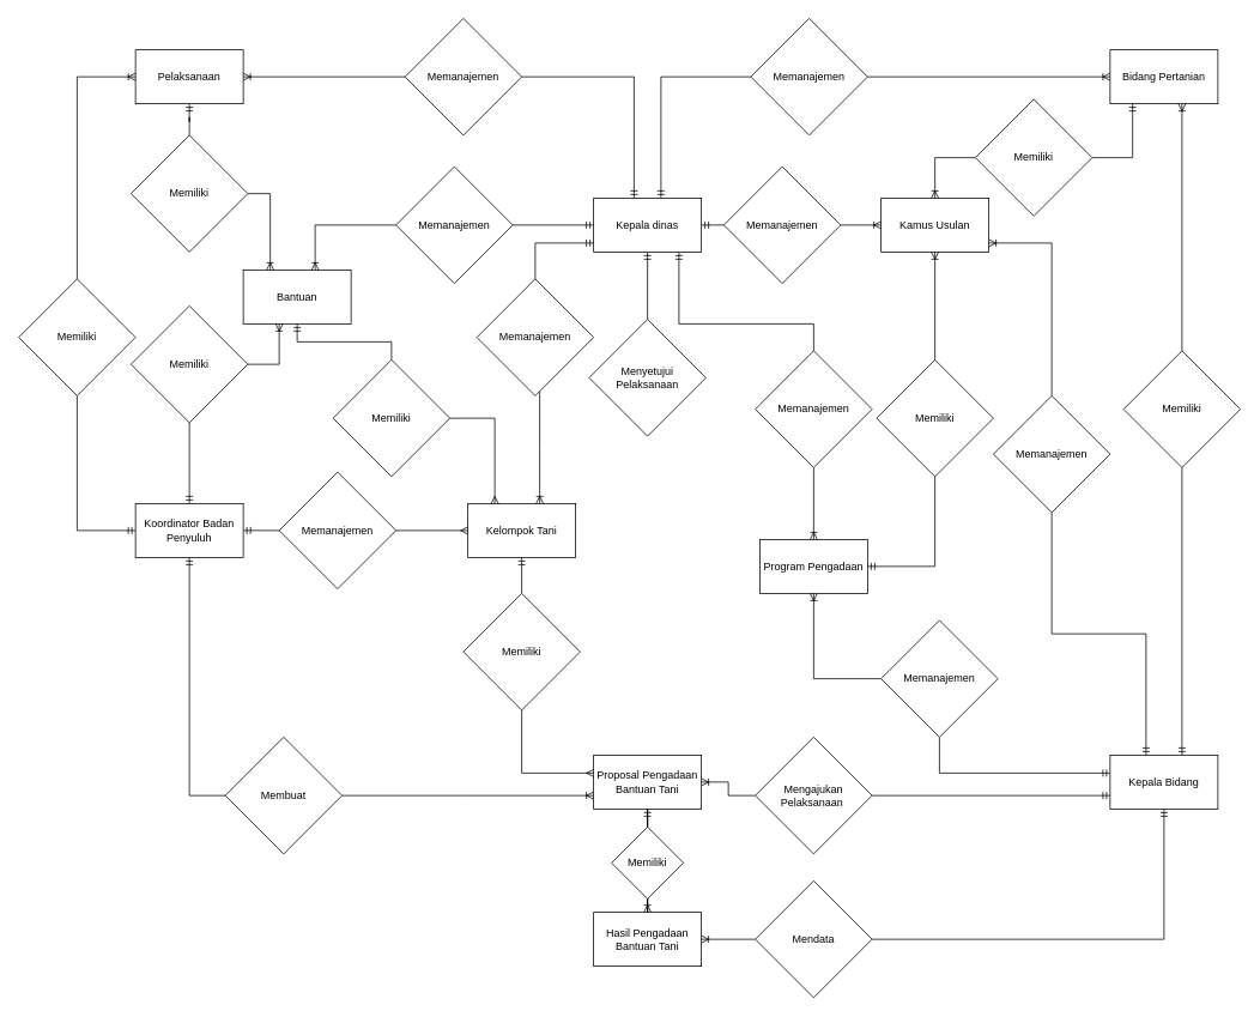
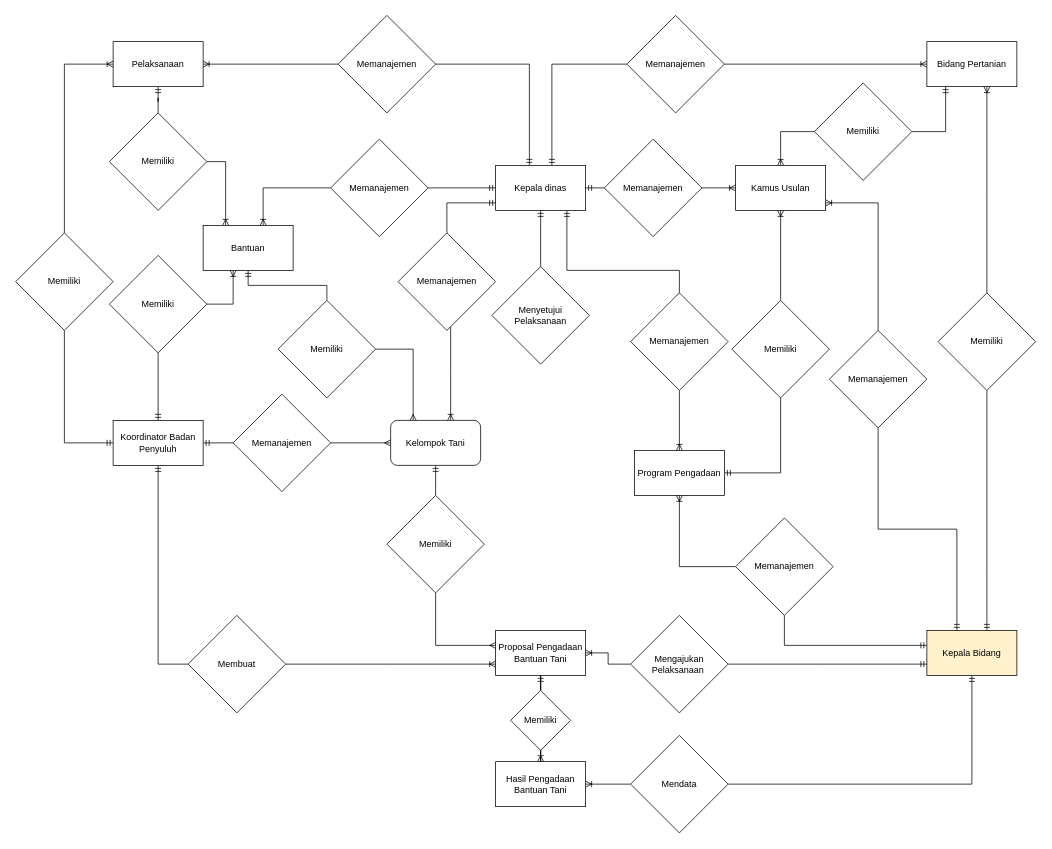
  <mxCell id="0" />
  <mxCell id="1" parent="0" />
  <mxCell id="2" style="edgeStyle=orthogonalEdgeStyle;rounded=0;orthogonalLoop=1;jettySize=auto;html=1;startArrow=ERmandOne;startFill=0;endArrow=none;endFill=0;" parent="1" source="5" target="57" edge="1"><mxGeometry relative="1" as="geometry"><Array as="points"><mxPoint x="755" y="360" /><mxPoint x="905" y="360" /></Array></mxGeometry></mxCell>
  <mxCell id="3" style="edgeStyle=orthogonalEdgeStyle;rounded=0;orthogonalLoop=1;jettySize=auto;html=1;endArrow=none;endFill=0;startArrow=ERmandOne;startFill=0;" parent="1" source="5" target="43" edge="1"><mxGeometry relative="1" as="geometry"><Array as="points"><mxPoint x="595" y="270" /></Array></mxGeometry></mxCell>
  <mxCell id="4" style="edgeStyle=orthogonalEdgeStyle;rounded=0;orthogonalLoop=1;jettySize=auto;html=1;startArrow=ERmandOne;startFill=0;endArrow=none;endFill=0;" parent="1" source="5" target="69" edge="1"><mxGeometry relative="1" as="geometry" /></mxCell>
  <mxCell id="5" value="Kepala dinas" style="rounded=0;whiteSpace=wrap;html=1;" parent="1" vertex="1"><mxGeometry x="660" y="220" width="120" height="60" as="geometry" /></mxCell>
  <mxCell id="6" style="edgeStyle=orthogonalEdgeStyle;rounded=0;orthogonalLoop=1;jettySize=auto;html=1;startArrow=ERmandOne;startFill=0;endArrow=none;endFill=0;" parent="1" source="9" target="24" edge="1"><mxGeometry relative="1" as="geometry"><Array as="points"><mxPoint x="1315" y="760" /><mxPoint x="1315" y="760" /></Array></mxGeometry></mxCell>
  <mxCell id="7" style="edgeStyle=orthogonalEdgeStyle;rounded=0;orthogonalLoop=1;jettySize=auto;html=1;endArrow=none;endFill=0;startArrow=ERmandOne;startFill=0;" parent="1" source="9" target="59" edge="1"><mxGeometry relative="1" as="geometry"><Array as="points"><mxPoint x="1045" y="860" /></Array></mxGeometry></mxCell>
  <mxCell id="8" style="edgeStyle=orthogonalEdgeStyle;rounded=0;orthogonalLoop=1;jettySize=auto;html=1;endArrow=none;endFill=0;startArrow=ERmandOne;startFill=0;" parent="1" source="9" target="63" edge="1"><mxGeometry relative="1" as="geometry"><Array as="points"><mxPoint x="1295" y="1045" /></Array></mxGeometry></mxCell>
- <mxCell id="9" value="Kepala Bidang" style="rounded=0;whiteSpace=wrap;html=1;" parent="1" vertex="1"><mxGeometry x="1235" y="840" width="120" height="60" as="geometry" /></mxCell>
+ <mxCell id="9" value="Kepala Bidang" style="rounded=0;whiteSpace=wrap;html=1;fillColor=#fff2cc;" parent="1" vertex="1"><mxGeometry x="1235" y="840" width="120" height="60" as="geometry" /></mxCell>
  <mxCell id="10" style="edgeStyle=orthogonalEdgeStyle;rounded=0;orthogonalLoop=1;jettySize=auto;html=1;startArrow=ERmandOne;startFill=0;endArrow=none;endFill=0;" parent="1" source="13" target="41" edge="1"><mxGeometry relative="1" as="geometry" /></mxCell>
  <mxCell id="11" style="edgeStyle=orthogonalEdgeStyle;rounded=0;orthogonalLoop=1;jettySize=auto;html=1;endArrow=none;endFill=0;startArrow=ERmandOne;startFill=0;" parent="1" source="13" target="28" edge="1"><mxGeometry relative="1" as="geometry"><Array as="points"><mxPoint x="85" y="590" /></Array></mxGeometry></mxCell>
  <mxCell id="12" style="edgeStyle=orthogonalEdgeStyle;rounded=0;orthogonalLoop=1;jettySize=auto;html=1;endArrow=none;endFill=0;startArrow=ERmandOne;startFill=0;" parent="1" source="13" target="71" edge="1"><mxGeometry relative="1" as="geometry" /></mxCell>
  <mxCell id="13" value="Koordinator Badan Penyuluh" style="rounded=0;whiteSpace=wrap;html=1;" parent="1" vertex="1"><mxGeometry x="150" y="560" width="120" height="60" as="geometry" /></mxCell>
  <mxCell id="14" value="" style="edgeStyle=orthogonalEdgeStyle;rounded=0;orthogonalLoop=1;jettySize=auto;html=1;startArrow=none;startFill=0;endArrow=ERoneToMany;endFill=0;labelBorderColor=default;fontFamily=Times New Roman;labelBackgroundColor=default;" parent="1" source="18" target="16" edge="1"><mxGeometry relative="1" as="geometry" /></mxCell>
  <mxCell id="15" value="Proposal Pengadaan Bantuan Tani" style="rounded=0;whiteSpace=wrap;html=1;" parent="1" vertex="1"><mxGeometry x="660" y="840" width="120" height="60" as="geometry" /></mxCell>
  <mxCell id="16" value="Hasil Pengadaan Bantuan Tani" style="rounded=0;whiteSpace=wrap;html=1;" parent="1" vertex="1"><mxGeometry x="660" y="1015" width="120" height="60" as="geometry" /></mxCell>
  <mxCell id="17" value="" style="edgeStyle=orthogonalEdgeStyle;rounded=0;orthogonalLoop=1;jettySize=auto;html=1;startArrow=ERmandOne;startFill=0;endArrow=none;endFill=0;labelBorderColor=default;fontFamily=Times New Roman;labelBackgroundColor=default;" parent="1" source="15" target="18" edge="1"><mxGeometry relative="1" as="geometry"><mxPoint x="990" y="450" as="sourcePoint" /><mxPoint x="990" y="630" as="targetPoint" /></mxGeometry></mxCell>
  <mxCell id="18" value="Memiliki" style="rhombus;whiteSpace=wrap;html=1;verticalAlign=middle;" parent="1" vertex="1"><mxGeometry x="680" y="920" width="80" height="80" as="geometry" /></mxCell>
  <mxCell id="19" value="" style="edgeStyle=orthogonalEdgeStyle;rounded=0;orthogonalLoop=1;jettySize=auto;html=1;startArrow=ERmandOne;startFill=0;endArrow=none;endFill=0;" parent="1" source="5" target="20" edge="1"><mxGeometry relative="1" as="geometry"><mxPoint x="730" y="300" as="sourcePoint" /><mxPoint x="930" y="420" as="targetPoint" /><Array as="points" /></mxGeometry></mxCell>
  <mxCell id="20" value="Menyetujui Pelaksanaan" style="rhombus;whiteSpace=wrap;html=1;verticalAlign=middle;" parent="1" vertex="1"><mxGeometry x="655" y="355" width="130" height="130" as="geometry" /></mxCell>
  <mxCell id="21" style="edgeStyle=orthogonalEdgeStyle;rounded=0;orthogonalLoop=1;jettySize=auto;html=1;endArrow=none;endFill=0;startArrow=ERmandOne;startFill=0;" edge="1" parent="1" source="22" target="73"><mxGeometry relative="1" as="geometry"><Array as="points"><mxPoint x="1260" y="175" /></Array></mxGeometry></mxCell>
  <mxCell id="22" value="Bidang Pertanian" style="rounded=0;whiteSpace=wrap;html=1;" parent="1" vertex="1"><mxGeometry x="1235" y="55" width="120" height="60" as="geometry" /></mxCell>
  <mxCell id="23" style="edgeStyle=orthogonalEdgeStyle;rounded=0;orthogonalLoop=1;jettySize=auto;html=1;endArrow=ERoneToMany;endFill=0;" parent="1" source="24" target="22" edge="1"><mxGeometry relative="1" as="geometry"><Array as="points"><mxPoint x="1315" y="260" /><mxPoint x="1315" y="260" /></Array></mxGeometry></mxCell>
  <mxCell id="24" value="Memiliki" style="rhombus;whiteSpace=wrap;html=1;verticalAlign=middle;" parent="1" vertex="1"><mxGeometry x="1250" y="390" width="130" height="130" as="geometry" /></mxCell>
  <mxCell id="25" style="edgeStyle=orthogonalEdgeStyle;rounded=0;orthogonalLoop=1;jettySize=auto;html=1;startArrow=ERmandOne;startFill=0;endArrow=none;endFill=0;" parent="1" source="26" target="65" edge="1"><mxGeometry relative="1" as="geometry" /></mxCell>
  <mxCell id="26" value="Pelaksanaan" style="rounded=0;whiteSpace=wrap;html=1;" parent="1" vertex="1"><mxGeometry x="150" y="55" width="120" height="60" as="geometry" /></mxCell>
  <mxCell id="27" style="edgeStyle=orthogonalEdgeStyle;rounded=0;orthogonalLoop=1;jettySize=auto;html=1;endArrow=ERoneToMany;endFill=0;" parent="1" source="28" target="26" edge="1"><mxGeometry relative="1" as="geometry"><Array as="points"><mxPoint x="85" y="85" /></Array></mxGeometry></mxCell>
  <mxCell id="28" value="Memiliki" style="rhombus;whiteSpace=wrap;html=1;verticalAlign=middle;" parent="1" vertex="1"><mxGeometry x="20" y="310" width="130" height="130" as="geometry" /></mxCell>
  <mxCell id="29" style="edgeStyle=orthogonalEdgeStyle;rounded=0;orthogonalLoop=1;jettySize=auto;html=1;startArrow=ERmandOne;startFill=0;endArrow=none;endFill=0;" parent="1" source="5" target="31" edge="1"><mxGeometry relative="1" as="geometry"><mxPoint x="900" y="330" as="sourcePoint" /><mxPoint x="840" y="180" as="targetPoint" /><Array as="points"><mxPoint x="735" y="85" /></Array></mxGeometry></mxCell>
  <mxCell id="30" style="edgeStyle=orthogonalEdgeStyle;rounded=0;orthogonalLoop=1;jettySize=auto;html=1;endArrow=ERoneToMany;endFill=0;" parent="1" source="31" target="22" edge="1"><mxGeometry relative="1" as="geometry"><mxPoint x="1115" y="540" as="targetPoint" /></mxGeometry></mxCell>
  <mxCell id="31" value="Memanajemen" style="rhombus;whiteSpace=wrap;html=1;verticalAlign=middle;" parent="1" vertex="1"><mxGeometry x="835" y="20" width="130" height="130" as="geometry" /></mxCell>
  <mxCell id="32" style="edgeStyle=orthogonalEdgeStyle;rounded=0;orthogonalLoop=1;jettySize=auto;html=1;startArrow=ERmandOne;startFill=0;endArrow=none;endFill=0;" parent="1" source="5" target="34" edge="1"><mxGeometry relative="1" as="geometry"><mxPoint x="342.5" y="20" as="sourcePoint" /><Array as="points"><mxPoint x="705" y="85" /></Array></mxGeometry></mxCell>
  <mxCell id="33" style="edgeStyle=orthogonalEdgeStyle;rounded=0;orthogonalLoop=1;jettySize=auto;html=1;endArrow=ERoneToMany;endFill=0;" parent="1" source="34" target="26" edge="1"><mxGeometry relative="1" as="geometry"><mxPoint x="557.5" y="230" as="targetPoint" /></mxGeometry></mxCell>
  <mxCell id="34" value="Memanajemen" style="rhombus;whiteSpace=wrap;html=1;verticalAlign=middle;" parent="1" vertex="1"><mxGeometry x="450" y="20" width="130" height="130" as="geometry" /></mxCell>
  <mxCell id="35" style="edgeStyle=orthogonalEdgeStyle;rounded=0;orthogonalLoop=1;jettySize=auto;html=1;startArrow=ERmandOne;startFill=0;endArrow=none;endFill=0;" parent="1" source="13" target="37" edge="1"><mxGeometry relative="1" as="geometry"><mxPoint x="140" y="857.5" as="sourcePoint" /><Array as="points"><mxPoint x="210" y="885" /></Array></mxGeometry></mxCell>
  <mxCell id="36" style="edgeStyle=orthogonalEdgeStyle;rounded=0;orthogonalLoop=1;jettySize=auto;html=1;endArrow=ERoneToMany;endFill=0;" parent="1" source="37" target="15" edge="1"><mxGeometry relative="1" as="geometry"><mxPoint x="480" y="742.5" as="targetPoint" /><Array as="points"><mxPoint x="520" y="885" /><mxPoint x="520" y="885" /></Array></mxGeometry></mxCell>
  <mxCell id="37" value="Membuat" style="rhombus;whiteSpace=wrap;html=1;verticalAlign=middle;" parent="1" vertex="1"><mxGeometry x="250" y="820" width="130" height="130" as="geometry" /></mxCell>
  <mxCell id="38" style="edgeStyle=orthogonalEdgeStyle;rounded=0;orthogonalLoop=1;jettySize=auto;html=1;endArrow=none;endFill=0;startArrow=ERmandOne;startFill=0;" edge="1" parent="1" source="39" target="77"><mxGeometry relative="1" as="geometry" /></mxCell>
- <mxCell id="39" value="Kelompok Tani" style="rounded=0;whiteSpace=wrap;html=1;" parent="1" vertex="1"><mxGeometry x="520" y="560" width="120" height="60" as="geometry" /></mxCell>
+ <mxCell id="39" value="Kelompok Tani" style="whiteSpace=wrap;html=1;rounded=1;" parent="1" vertex="1"><mxGeometry x="520" y="560" width="120" height="60" as="geometry" /></mxCell>
  <mxCell id="40" style="edgeStyle=orthogonalEdgeStyle;rounded=0;orthogonalLoop=1;jettySize=auto;html=1;endArrow=ERmany;endFill=0;" parent="1" source="41" target="39" edge="1"><mxGeometry relative="1" as="geometry" /></mxCell>
  <mxCell id="41" value="Memanajemen" style="rhombus;whiteSpace=wrap;html=1;verticalAlign=middle;" parent="1" vertex="1"><mxGeometry x="310" y="525" width="130" height="130" as="geometry" /></mxCell>
  <mxCell id="42" style="edgeStyle=orthogonalEdgeStyle;rounded=0;orthogonalLoop=1;jettySize=auto;html=1;endArrow=ERoneToMany;endFill=0;" parent="1" source="43" target="39" edge="1"><mxGeometry relative="1" as="geometry"><Array as="points"><mxPoint x="600" y="500" /><mxPoint x="600" y="500" /></Array></mxGeometry></mxCell>
  <mxCell id="43" value="Memanajemen" style="rhombus;whiteSpace=wrap;html=1;verticalAlign=middle;" parent="1" vertex="1"><mxGeometry x="530" y="310" width="130" height="130" as="geometry" /></mxCell>
  <mxCell id="44" value="" style="edgeStyle=orthogonalEdgeStyle;rounded=0;orthogonalLoop=1;jettySize=auto;html=1;endArrow=none;endFill=0;startArrow=ERmandOne;startFill=0;" parent="1" source="9" target="46" edge="1"><mxGeometry relative="1" as="geometry"><mxPoint x="1235" y="650" as="sourcePoint" /><mxPoint x="780" y="650" as="targetPoint" /><Array as="points"><mxPoint x="1095" y="885" /><mxPoint x="1095" y="885" /></Array></mxGeometry></mxCell>
  <mxCell id="45" style="edgeStyle=orthogonalEdgeStyle;rounded=0;orthogonalLoop=1;jettySize=auto;html=1;entryX=1;entryY=0.5;entryDx=0;entryDy=0;endArrow=ERoneToMany;endFill=0;" parent="1" source="46" target="15" edge="1"><mxGeometry relative="1" as="geometry" /></mxCell>
  <mxCell id="46" value="Mengajukan Pelaksanaan&amp;nbsp;" style="rhombus;whiteSpace=wrap;html=1;verticalAlign=middle;" parent="1" vertex="1"><mxGeometry x="840" y="820" width="130" height="130" as="geometry" /></mxCell>
  <mxCell id="47" style="edgeStyle=orthogonalEdgeStyle;rounded=0;orthogonalLoop=1;jettySize=auto;html=1;endArrow=none;endFill=0;startArrow=ERmandOne;startFill=0;" parent="1" source="9" target="52" edge="1"><mxGeometry relative="1" as="geometry"><mxPoint x="1330" y="289.79" as="sourcePoint" /><Array as="points"><mxPoint x="1275" y="705" /><mxPoint x="1170" y="705" /></Array></mxGeometry></mxCell>
  <mxCell id="48" style="edgeStyle=orthogonalEdgeStyle;rounded=0;orthogonalLoop=1;jettySize=auto;html=1;startArrow=ERmandOne;startFill=0;endArrow=none;endFill=0;" parent="1" source="5" target="50" edge="1"><mxGeometry relative="1" as="geometry"><mxPoint x="780" y="579.79" as="sourcePoint" /><mxPoint x="1000" y="340" as="targetPoint" /><Array as="points"><mxPoint x="850" y="250" /></Array></mxGeometry></mxCell>
  <mxCell id="49" value="Kamus Usulan" style="rounded=0;whiteSpace=wrap;html=1;" parent="1" vertex="1"><mxGeometry x="980" y="220" width="120" height="60" as="geometry" /></mxCell>
  <mxCell id="50" value="Memanajemen" style="rhombus;whiteSpace=wrap;html=1;verticalAlign=middle;" parent="1" vertex="1"><mxGeometry x="805" y="185" width="130" height="130" as="geometry" /></mxCell>
  <mxCell id="51" style="edgeStyle=orthogonalEdgeStyle;rounded=0;orthogonalLoop=1;jettySize=auto;html=1;endArrow=ERoneToMany;endFill=0;" parent="1" source="52" target="49" edge="1"><mxGeometry relative="1" as="geometry"><Array as="points"><mxPoint x="1170" y="270" /></Array></mxGeometry></mxCell>
  <mxCell id="52" value="Memanajemen" style="rhombus;whiteSpace=wrap;html=1;verticalAlign=middle;" parent="1" vertex="1"><mxGeometry x="1105" y="440" width="130" height="130" as="geometry" /></mxCell>
  <mxCell id="53" style="edgeStyle=orthogonalEdgeStyle;rounded=0;orthogonalLoop=1;jettySize=auto;html=1;endArrow=ERoneToMany;endFill=0;" parent="1" source="50" target="49" edge="1"><mxGeometry relative="1" as="geometry"><mxPoint x="1305" y="235" as="sourcePoint" /><mxPoint x="1160" y="240" as="targetPoint" /></mxGeometry></mxCell>
  <mxCell id="54" style="edgeStyle=orthogonalEdgeStyle;rounded=0;orthogonalLoop=1;jettySize=auto;html=1;endArrow=none;endFill=0;startArrow=ERmandOne;startFill=0;" edge="1" parent="1" source="55" target="61"><mxGeometry relative="1" as="geometry" /></mxCell>
  <mxCell id="55" value="Program Pengadaan" style="rounded=0;whiteSpace=wrap;html=1;" parent="1" vertex="1"><mxGeometry x="845" y="600" width="120" height="60" as="geometry" /></mxCell>
  <mxCell id="56" style="edgeStyle=orthogonalEdgeStyle;rounded=0;orthogonalLoop=1;jettySize=auto;html=1;endArrow=ERoneToMany;endFill=0;" parent="1" source="57" target="55" edge="1"><mxGeometry relative="1" as="geometry" /></mxCell>
  <mxCell id="57" value="Memanajemen" style="rhombus;whiteSpace=wrap;html=1;verticalAlign=middle;" parent="1" vertex="1"><mxGeometry x="840" y="390" width="130" height="130" as="geometry" /></mxCell>
  <mxCell id="58" style="edgeStyle=orthogonalEdgeStyle;rounded=0;orthogonalLoop=1;jettySize=auto;html=1;endArrow=ERoneToMany;endFill=0;" parent="1" source="59" target="55" edge="1"><mxGeometry relative="1" as="geometry" /></mxCell>
  <mxCell id="59" value="Memanajemen" style="rhombus;whiteSpace=wrap;html=1;verticalAlign=middle;" parent="1" vertex="1"><mxGeometry x="980" y="690" width="130" height="130" as="geometry" /></mxCell>
  <mxCell id="60" style="edgeStyle=orthogonalEdgeStyle;rounded=0;orthogonalLoop=1;jettySize=auto;html=1;endArrow=ERoneToMany;endFill=0;" edge="1" parent="1" source="61" target="49"><mxGeometry relative="1" as="geometry" /></mxCell>
  <mxCell id="61" value="Memiliki" style="rhombus;whiteSpace=wrap;html=1;verticalAlign=middle;" parent="1" vertex="1"><mxGeometry x="975" y="400" width="130" height="130" as="geometry" /></mxCell>
  <mxCell id="62" style="edgeStyle=orthogonalEdgeStyle;rounded=0;orthogonalLoop=1;jettySize=auto;html=1;endArrow=ERoneToMany;endFill=0;" parent="1" source="63" target="16" edge="1"><mxGeometry relative="1" as="geometry" /></mxCell>
  <mxCell id="63" value="Mendata" style="rhombus;whiteSpace=wrap;html=1;verticalAlign=middle;" parent="1" vertex="1"><mxGeometry x="840" y="980" width="130" height="130" as="geometry" /></mxCell>
  <mxCell id="64" style="edgeStyle=orthogonalEdgeStyle;rounded=0;orthogonalLoop=1;jettySize=auto;html=1;endArrow=ERoneToMany;endFill=0;" parent="1" source="65" target="67" edge="1"><mxGeometry relative="1" as="geometry"><Array as="points"><mxPoint x="300" y="215" /></Array></mxGeometry></mxCell>
  <mxCell id="65" value="Memiliki" style="rhombus;whiteSpace=wrap;html=1;verticalAlign=middle;" parent="1" vertex="1"><mxGeometry x="145" y="150" width="130" height="130" as="geometry" /></mxCell>
  <mxCell id="66" style="edgeStyle=orthogonalEdgeStyle;rounded=0;orthogonalLoop=1;jettySize=auto;html=1;startArrow=ERmandOne;startFill=0;endArrow=none;endFill=0;" edge="1" parent="1" source="67" target="75"><mxGeometry relative="1" as="geometry" /></mxCell>
  <mxCell id="67" value="Bantuan" style="rounded=0;whiteSpace=wrap;html=1;" parent="1" vertex="1"><mxGeometry x="270" y="300" width="120" height="60" as="geometry" /></mxCell>
  <mxCell id="68" style="edgeStyle=orthogonalEdgeStyle;rounded=0;orthogonalLoop=1;jettySize=auto;html=1;endArrow=ERoneToMany;endFill=0;" parent="1" source="69" target="67" edge="1"><mxGeometry relative="1" as="geometry"><Array as="points"><mxPoint x="350" y="250" /></Array></mxGeometry></mxCell>
  <mxCell id="69" value="Memanajemen" style="rhombus;whiteSpace=wrap;html=1;verticalAlign=middle;" parent="1" vertex="1"><mxGeometry x="440" y="185" width="130" height="130" as="geometry" /></mxCell>
  <mxCell id="70" style="edgeStyle=orthogonalEdgeStyle;rounded=0;orthogonalLoop=1;jettySize=auto;html=1;endArrow=ERoneToMany;endFill=0;" parent="1" source="71" target="67" edge="1"><mxGeometry relative="1" as="geometry"><Array as="points"><mxPoint x="310" y="405" /></Array></mxGeometry></mxCell>
  <mxCell id="71" value="Memiliki" style="rhombus;whiteSpace=wrap;html=1;verticalAlign=middle;" parent="1" vertex="1"><mxGeometry x="145" y="340" width="130" height="130" as="geometry" /></mxCell>
  <mxCell id="72" style="edgeStyle=orthogonalEdgeStyle;rounded=0;orthogonalLoop=1;jettySize=auto;html=1;endArrow=ERoneToMany;endFill=0;" edge="1" parent="1" source="73" target="49"><mxGeometry relative="1" as="geometry"><Array as="points"><mxPoint x="1040" y="175" /></Array></mxGeometry></mxCell>
  <mxCell id="73" value="Memiliki" style="rhombus;whiteSpace=wrap;html=1;verticalAlign=middle;" vertex="1" parent="1"><mxGeometry x="1085" y="110" width="130" height="130" as="geometry" /></mxCell>
  <mxCell id="74" style="edgeStyle=orthogonalEdgeStyle;rounded=0;orthogonalLoop=1;jettySize=auto;html=1;endArrow=ERmany;endFill=0;" edge="1" parent="1" source="75" target="39"><mxGeometry relative="1" as="geometry"><Array as="points"><mxPoint x="550" y="465" /></Array></mxGeometry></mxCell>
  <mxCell id="75" value="Memiliki" style="rhombus;whiteSpace=wrap;html=1;verticalAlign=middle;" vertex="1" parent="1"><mxGeometry x="370" y="400" width="130" height="130" as="geometry" /></mxCell>
  <mxCell id="76" style="edgeStyle=orthogonalEdgeStyle;rounded=0;orthogonalLoop=1;jettySize=auto;html=1;endArrow=ERmany;endFill=0;" edge="1" parent="1" source="77" target="15"><mxGeometry relative="1" as="geometry"><Array as="points"><mxPoint x="580" y="860" /></Array></mxGeometry></mxCell>
  <mxCell id="77" value="Memiliki" style="rhombus;whiteSpace=wrap;html=1;verticalAlign=middle;" vertex="1" parent="1"><mxGeometry x="515" y="660" width="130" height="130" as="geometry" /></mxCell>
